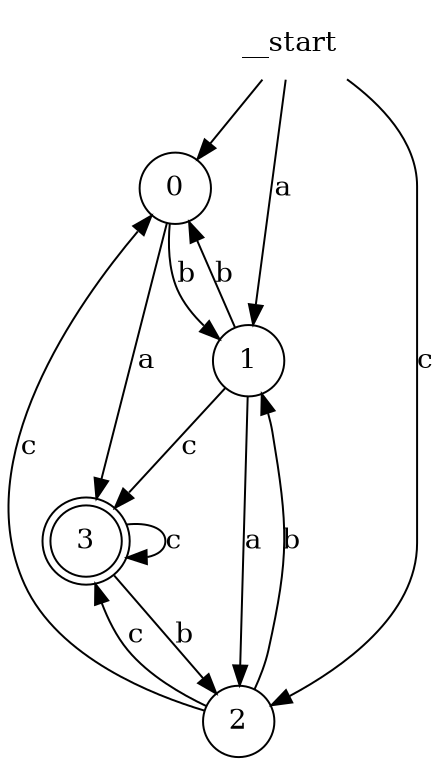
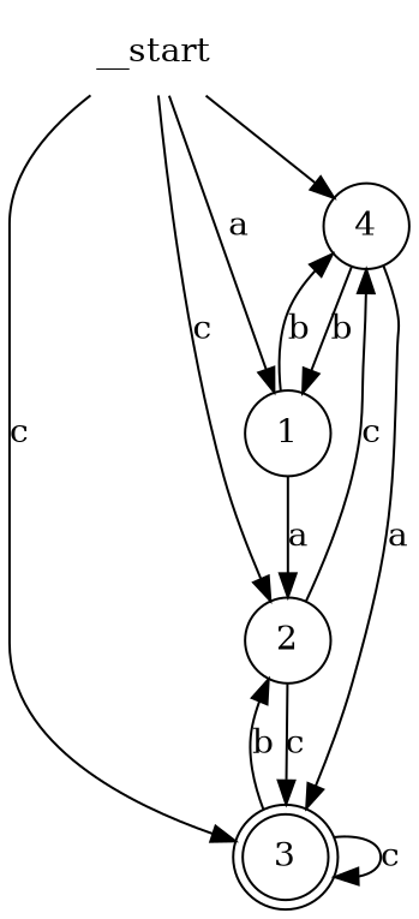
  digraph {
    node [shape=circle]
    __start [shape=none]
-   n2 [label=0]
+   n2 [label=4]
    n3 [label=1]
    n4 [label=2]
    n5 [label=3 shape=doublecircle]
    __start -> n2
    __start -> n3 [label=a]
    __start -> n4 [label=c]
    n2 -> n3 [label=b]
    n2 -> n5 [label=a]
    n3 -> n2 [label=b]
    n3 -> n4 [label=a]
-   n3 -> n5 [label=c]
+   __start -> n5 [label=c]
    n4 -> n2 [label=c]
-   n4 -> n3 [label=b]
    n4 -> n5 [label=c]
    n5 -> n4 [label=b]
    n5 -> n5 [label=c]
  }
